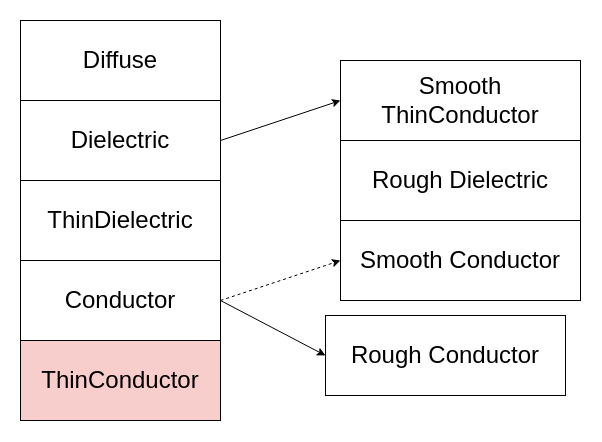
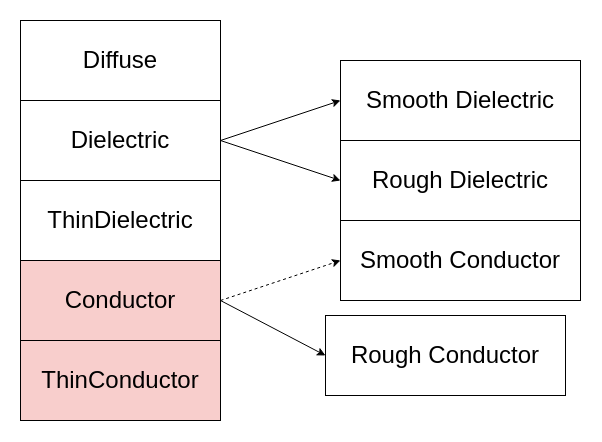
  <mxCell id="0" />
  <mxCell id="1" parent="0" />
  <mxCell id="2" value="&lt;font style=&quot;font-size: 24px;&quot;&gt;Diffuse&lt;br&gt;&lt;/font&gt;" style="rounded=0;whiteSpace=wrap;html=1;" vertex="1" parent="1"><mxGeometry x="20" y="20" width="200" height="80" as="geometry" /></mxCell>
  <mxCell id="3" style="edgeStyle=none;html=1;exitX=1;exitY=0.5;exitDx=0;exitDy=0;entryX=0;entryY=0.5;entryDx=0;entryDy=0;fontSize=24;" edge="1" parent="1" source="5" target="11"><mxGeometry relative="1" as="geometry" /></mxCell>
+ <mxCell id="4" style="edgeStyle=none;html=1;exitX=1;exitY=0.5;exitDx=0;exitDy=0;entryX=0;entryY=0.5;entryDx=0;entryDy=0;fontSize=24;" edge="1" parent="1" source="5" target="12"><mxGeometry relative="1" as="geometry" /></mxCell>
  <mxCell id="5" value="&lt;font style=&quot;font-size: 24px;&quot;&gt;Dielectric&lt;/font&gt;" style="rounded=0;whiteSpace=wrap;html=1;" vertex="1" parent="1"><mxGeometry x="20" y="100" width="200" height="80" as="geometry" /></mxCell>
  <mxCell id="6" value="&lt;font style=&quot;font-size: 24px;&quot;&gt;ThinDielectric&lt;/font&gt;" style="rounded=0;whiteSpace=wrap;html=1;" vertex="1" parent="1"><mxGeometry x="20" y="180" width="200" height="80" as="geometry" /></mxCell>
  <mxCell id="7" style="edgeStyle=none;html=1;exitX=1;exitY=0.5;exitDx=0;exitDy=0;entryX=0;entryY=0.5;entryDx=0;entryDy=0;fontSize=24;dashed=1;" edge="1" parent="1" source="9" target="13"><mxGeometry relative="1" as="geometry" /></mxCell>
  <mxCell id="8" style="edgeStyle=none;html=1;exitX=1;exitY=0.5;exitDx=0;exitDy=0;entryX=0;entryY=0.5;entryDx=0;entryDy=0;fontSize=24;" edge="1" parent="1" source="9" target="14"><mxGeometry relative="1" as="geometry" /></mxCell>
- <mxCell id="9" value="&lt;font style=&quot;font-size: 24px;&quot;&gt;Conductor&lt;/font&gt;" style="rounded=0;whiteSpace=wrap;html=1;" vertex="1" parent="1"><mxGeometry x="20" y="260" width="200" height="80" as="geometry" /></mxCell>
+ <mxCell id="9" value="&lt;font style=&quot;font-size: 24px;&quot;&gt;Conductor&lt;/font&gt;" style="rounded=0;whiteSpace=wrap;html=1;fillColor=#f8cecc;" vertex="1" parent="1"><mxGeometry x="20" y="260" width="200" height="80" as="geometry" /></mxCell>
  <mxCell id="10" value="&lt;font style=&quot;font-size: 24px;&quot;&gt;ThinConductor&lt;/font&gt;" style="rounded=0;whiteSpace=wrap;html=1;fillColor=#f8cecc;" vertex="1" parent="1"><mxGeometry x="20" y="340" width="200" height="80" as="geometry" /></mxCell>
- <mxCell id="11" value="&lt;font style=&quot;font-size: 24px;&quot;&gt;Smooth ThinConductor&lt;/font&gt;" style="rounded=0;whiteSpace=wrap;html=1;" vertex="1" parent="1"><mxGeometry x="340" y="60" width="240" height="80" as="geometry" /></mxCell>
+ <mxCell id="11" value="&lt;font style=&quot;font-size: 24px;&quot;&gt;Smooth Dielectric&lt;/font&gt;" style="rounded=0;whiteSpace=wrap;html=1;" vertex="1" parent="1"><mxGeometry x="340" y="60" width="240" height="80" as="geometry" /></mxCell>
  <mxCell id="12" value="&lt;font style=&quot;font-size: 24px;&quot;&gt;Rough Dielectric&lt;/font&gt;" style="rounded=0;whiteSpace=wrap;html=1;" vertex="1" parent="1"><mxGeometry x="340" y="140" width="240" height="80" as="geometry" /></mxCell>
  <mxCell id="13" value="&lt;font style=&quot;font-size: 24px;&quot;&gt;Smooth&amp;nbsp;&lt;/font&gt;&lt;span style=&quot;font-size: 24px;&quot;&gt;Conductor&lt;/span&gt;" style="rounded=0;whiteSpace=wrap;html=1;" vertex="1" parent="1"><mxGeometry x="340" y="220" width="240" height="80" as="geometry" /></mxCell>
  <mxCell id="14" value="&lt;font style=&quot;font-size: 24px;&quot;&gt;Rough&amp;nbsp;&lt;/font&gt;&lt;span style=&quot;font-size: 24px;&quot;&gt;Conductor&lt;/span&gt;" style="rounded=0;whiteSpace=wrap;html=1;" vertex="1" parent="1"><mxGeometry x="325" y="315" width="240" height="80" as="geometry" /></mxCell>
